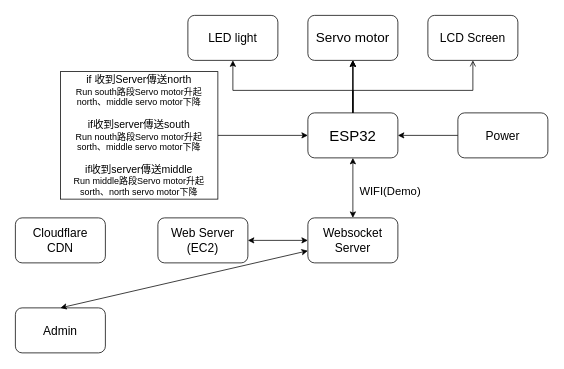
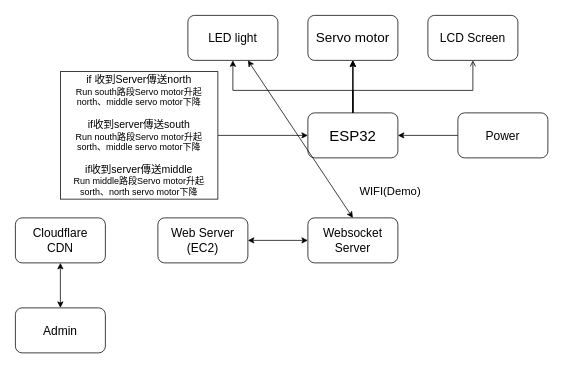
  <mxCell id="0" />
  <mxCell id="1" parent="0" />
  <mxCell id="2" value="" style="edgeStyle=orthogonalEdgeStyle;rounded=0;orthogonalLoop=1;jettySize=auto;html=1;" parent="1" source="7" target="8" edge="1"><mxGeometry relative="1" as="geometry" /></mxCell>
  <mxCell id="3" value="" style="edgeStyle=orthogonalEdgeStyle;rounded=0;orthogonalLoop=1;jettySize=auto;html=1;" parent="1" source="7" target="8" edge="1"><mxGeometry relative="1" as="geometry" /></mxCell>
  <mxCell id="4" value="" style="edgeStyle=orthogonalEdgeStyle;rounded=0;orthogonalLoop=1;jettySize=auto;html=1;" parent="1" source="7" target="8" edge="1"><mxGeometry relative="1" as="geometry" /></mxCell>
  <mxCell id="5" style="edgeStyle=orthogonalEdgeStyle;rounded=0;orthogonalLoop=1;jettySize=auto;html=1;entryX=0.5;entryY=1;entryDx=0;entryDy=0;endArrow=open;" parent="1" source="7" target="9" edge="1"><mxGeometry relative="1" as="geometry"><Array as="points"><mxPoint x="470" y="120" /><mxPoint x="630" y="120" /></Array></mxGeometry></mxCell>
  <mxCell id="6" style="edgeStyle=orthogonalEdgeStyle;rounded=0;orthogonalLoop=1;jettySize=auto;html=1;entryX=0.5;entryY=1;entryDx=0;entryDy=0;" parent="1" source="7" target="10" edge="1"><mxGeometry relative="1" as="geometry"><Array as="points"><mxPoint x="470" y="120" /><mxPoint x="310" y="120" /></Array></mxGeometry></mxCell>
  <mxCell id="7" value="&lt;font style=&quot;font-size: 20px;&quot;&gt;ESP32&lt;/font&gt;" style="rounded=1;whiteSpace=wrap;html=1;" parent="1" vertex="1"><mxGeometry x="410" y="150" width="120" height="60" as="geometry" /></mxCell>
  <mxCell id="8" value="&lt;font style=&quot;font-size: 18px;&quot;&gt;Servo motor&lt;/font&gt;" style="rounded=1;whiteSpace=wrap;html=1;" parent="1" vertex="1"><mxGeometry x="410" y="20" width="120" height="60" as="geometry" /></mxCell>
  <mxCell id="9" value="&lt;font style=&quot;font-size: 16px;&quot;&gt;LCD Screen&lt;/font&gt;" style="rounded=1;whiteSpace=wrap;html=1;" parent="1" vertex="1"><mxGeometry x="570" y="20" width="120" height="60" as="geometry" /></mxCell>
  <mxCell id="10" value="&lt;font style=&quot;font-size: 16px;&quot;&gt;LED light&lt;/font&gt;" style="rounded=1;whiteSpace=wrap;html=1;" parent="1" vertex="1"><mxGeometry x="250" y="20" width="120" height="60" as="geometry" /></mxCell>
  <mxCell id="11" value="&lt;span style=&quot;font-size: 16px;&quot;&gt;Websocket&lt;/span&gt;&lt;div&gt;&lt;span style=&quot;font-size: 16px;&quot;&gt;Server&lt;/span&gt;&lt;/div&gt;" style="rounded=1;whiteSpace=wrap;html=1;" parent="1" vertex="1"><mxGeometry x="410" y="290" width="120" height="60" as="geometry" /></mxCell>
- <mxCell id="12" value="" style="endArrow=classic;startArrow=classic;html=1;rounded=0;entryX=0.5;entryY=1;entryDx=0;entryDy=0;exitX=0.5;exitY=0;exitDx=0;exitDy=0;" parent="1" source="11" target="7" edge="1"><mxGeometry width="50" height="50" relative="1" as="geometry"><mxPoint x="220" y="280" as="sourcePoint" /><mxPoint x="350" y="230" as="targetPoint" /></mxGeometry></mxCell>
+ <mxCell id="12" value="" style="endArrow=classic;startArrow=classic;html=1;rounded=0;exitX=0.5;exitY=0;exitDx=0;exitDy=0;" parent="1" source="11" target="10" edge="1"><mxGeometry width="50" height="50" relative="1" as="geometry"><mxPoint x="220" y="280" as="sourcePoint" /><mxPoint x="350" y="230" as="targetPoint" /></mxGeometry></mxCell>
  <mxCell id="13" value="&lt;font style=&quot;font-size: 16px;&quot;&gt;Web Server&lt;/font&gt;&lt;div&gt;&lt;font style=&quot;font-size: 16px;&quot;&gt;(EC2)&lt;/font&gt;&lt;/div&gt;" style="rounded=1;whiteSpace=wrap;html=1;" parent="1" vertex="1"><mxGeometry x="210" y="290" width="120" height="60" as="geometry" /></mxCell>
  <mxCell id="14" value="&lt;font style=&quot;font-size: 15px;&quot;&gt;WIFI(Demo)&lt;/font&gt;" style="text;html=1;align=center;verticalAlign=middle;whiteSpace=wrap;rounded=0;" vertex="1" parent="1"><mxGeometry x="480" y="238.75" width="80" height="30" as="geometry" /></mxCell>
  <mxCell id="15" value="" style="endArrow=classic;startArrow=classic;html=1;rounded=0;exitX=1;exitY=0.5;exitDx=0;exitDy=0;entryX=0;entryY=0.5;entryDx=0;entryDy=0;" edge="1" parent="1" source="13" target="11"><mxGeometry width="50" height="50" relative="1" as="geometry"><mxPoint x="450" y="240" as="sourcePoint" /><mxPoint x="500" y="190" as="targetPoint" /></mxGeometry></mxCell>
  <mxCell id="16" value="&lt;font style=&quot;font-size: 16px;&quot;&gt;Cloudflare&lt;/font&gt;&lt;div&gt;&lt;font style=&quot;font-size: 16px;&quot;&gt;CDN&lt;/font&gt;&lt;/div&gt;" style="rounded=1;whiteSpace=wrap;html=1;" vertex="1" parent="1"><mxGeometry x="20" y="290" width="120" height="60" as="geometry" /></mxCell>
  <mxCell id="17" value="&lt;span style=&quot;font-size: 16px;&quot;&gt;Admin&lt;/span&gt;" style="rounded=1;whiteSpace=wrap;html=1;" vertex="1" parent="1"><mxGeometry x="20" y="410" width="120" height="60" as="geometry" /></mxCell>
- <mxCell id="18" value="" style="endArrow=classic;startArrow=classic;html=1;rounded=0;exitX=0.5;exitY=0;exitDx=0;exitDy=0;" edge="1" parent="1" source="17" target="11"><mxGeometry width="50" height="50" relative="1" as="geometry"><mxPoint x="110" y="400" as="sourcePoint" /><mxPoint x="430" y="360" as="targetPoint" /></mxGeometry></mxCell>
+ <mxCell id="18" value="" style="endArrow=classic;startArrow=classic;html=1;rounded=0;entryX=0.5;entryY=1;entryDx=0;entryDy=0;exitX=0.5;exitY=0;exitDx=0;exitDy=0;" edge="1" parent="1" source="17" target="16"><mxGeometry width="50" height="50" relative="1" as="geometry"><mxPoint x="110" y="400" as="sourcePoint" /><mxPoint x="430" y="360" as="targetPoint" /></mxGeometry></mxCell>
  <mxCell id="19" value="" style="edgeStyle=orthogonalEdgeStyle;rounded=0;orthogonalLoop=1;jettySize=auto;html=1;" edge="1" parent="1" source="20" target="7"><mxGeometry relative="1" as="geometry" /></mxCell>
  <mxCell id="20" value="&lt;font style=&quot;font-size: 16px;&quot;&gt;Power&lt;/font&gt;" style="rounded=1;whiteSpace=wrap;html=1;" vertex="1" parent="1"><mxGeometry x="610" y="150" width="120" height="60" as="geometry" /></mxCell>
  <mxCell id="21" value="" style="edgeStyle=orthogonalEdgeStyle;rounded=0;orthogonalLoop=1;jettySize=auto;html=1;" edge="1" parent="1" source="22" target="7"><mxGeometry relative="1" as="geometry" /></mxCell>
  <mxCell id="22" value="&lt;span style=&quot;font-size: 14px;&quot;&gt;if 收到Server傳送north&lt;/span&gt;&lt;div&gt;Run south路段Servo motor升起&lt;/div&gt;&lt;div&gt;north、middle servo motor下降&lt;/div&gt;&lt;div&gt;&lt;br&gt;&lt;/div&gt;&lt;div&gt;&lt;font style=&quot;font-size: 14px;&quot;&gt;if收到server傳送south&lt;/font&gt;&lt;/div&gt;&lt;div&gt;&lt;div&gt;Run nouth路段Servo motor升起&lt;/div&gt;&lt;div&gt;sorth、middle servo motor下降&lt;/div&gt;&lt;div&gt;&lt;br&gt;&lt;/div&gt;&lt;/div&gt;&lt;div&gt;&lt;div&gt;&lt;font style=&quot;font-size: 14px;&quot;&gt;if收到server傳送middle&lt;/font&gt;&lt;/div&gt;&lt;div&gt;&lt;div&gt;Run middle路段Servo motor升起&lt;/div&gt;&lt;div&gt;sorth、north servo motor下降&lt;/div&gt;&lt;/div&gt;&lt;/div&gt;" style="rounded=0;whiteSpace=wrap;html=1;" vertex="1" parent="1"><mxGeometry x="80" y="95" width="210" height="170" as="geometry" /></mxCell>
